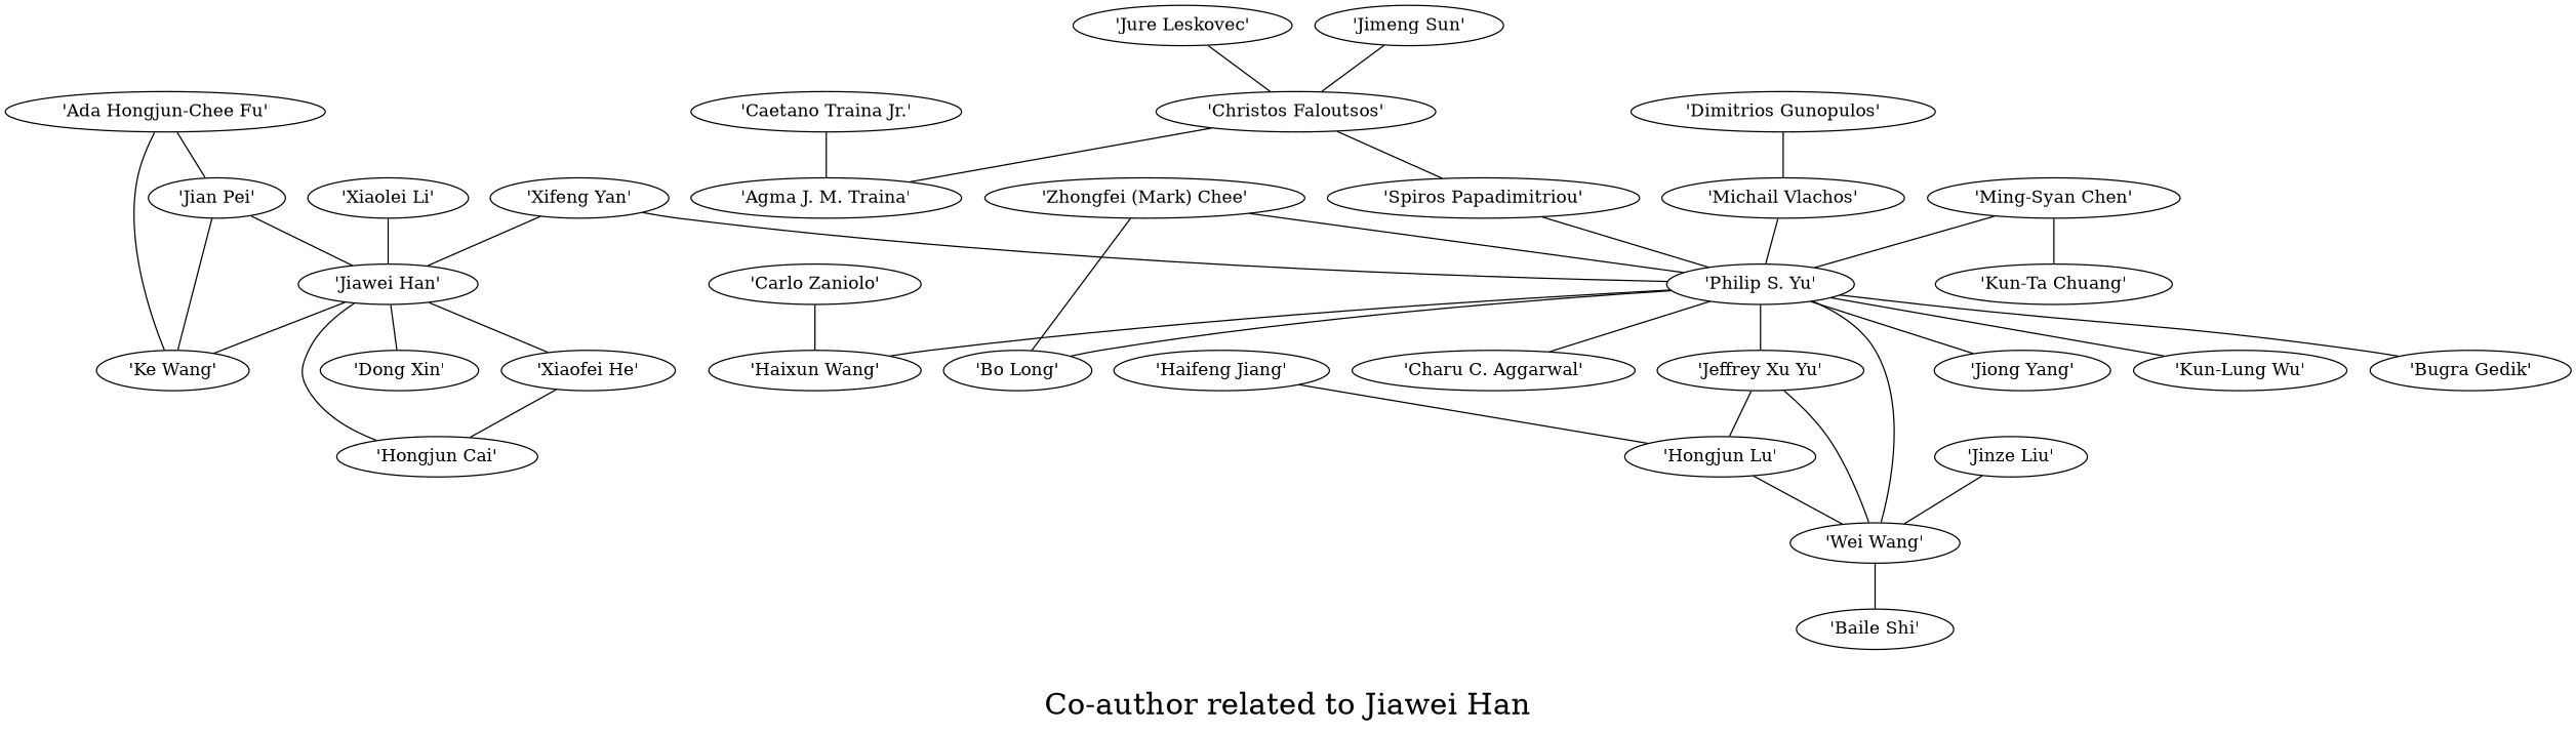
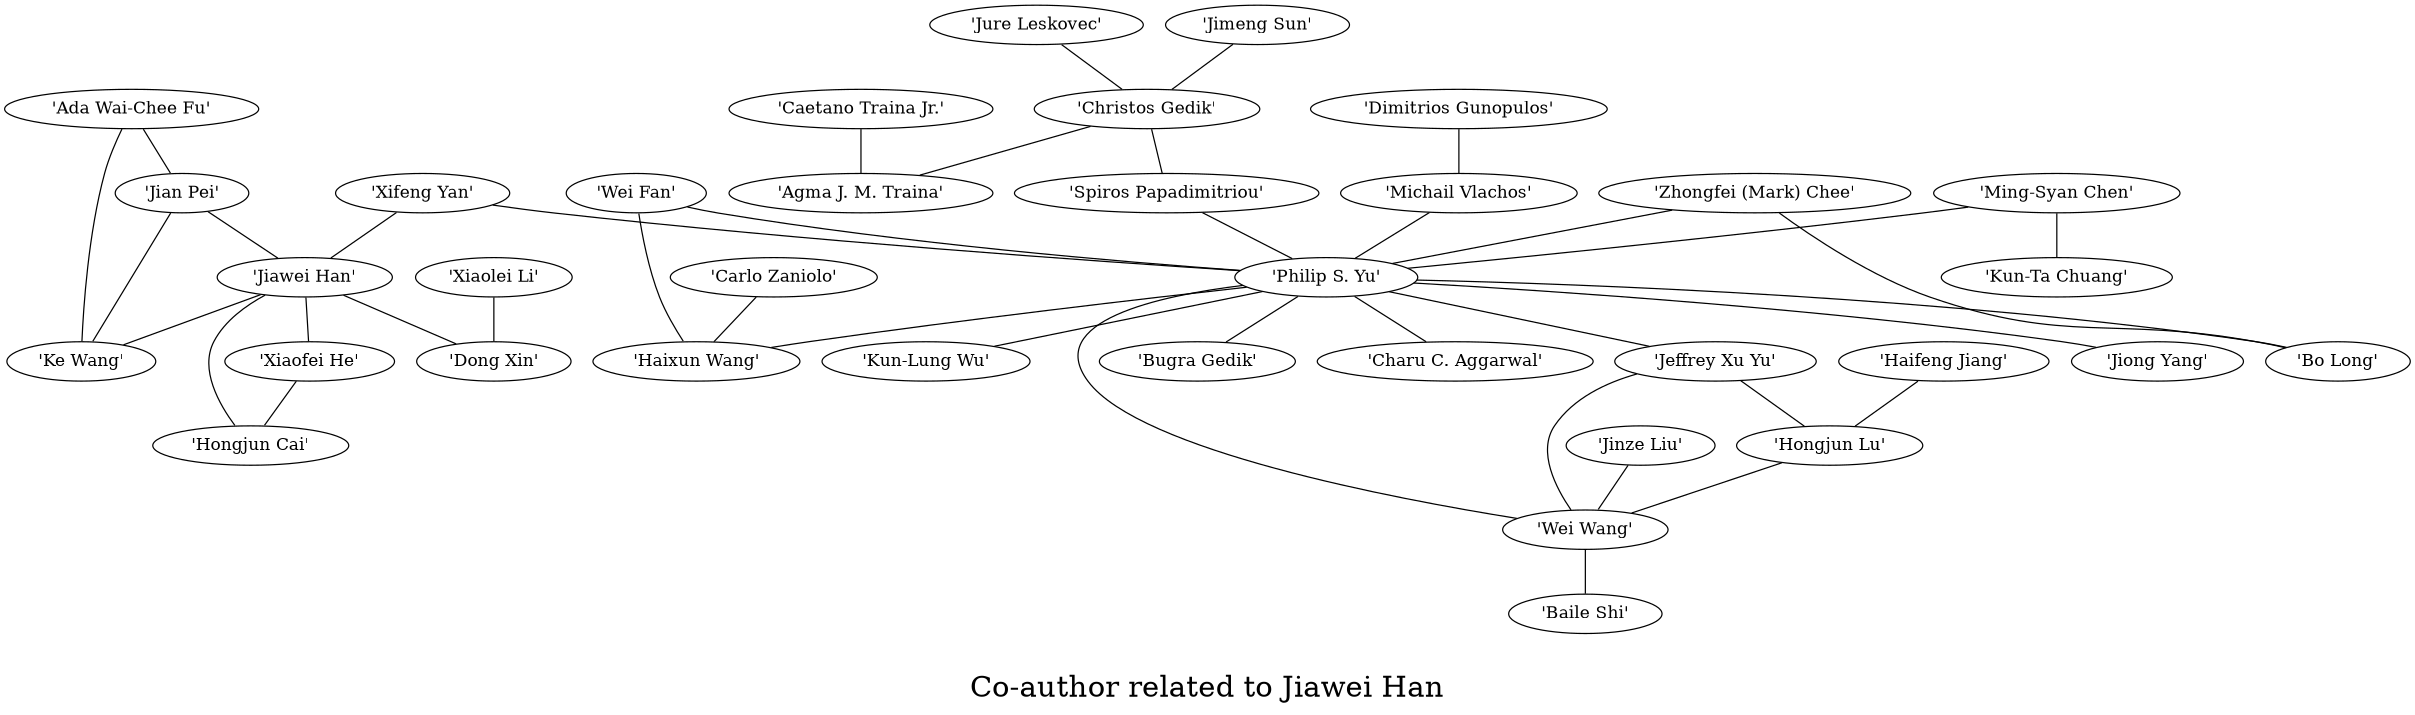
  graph {
    fontsize=24
    label="\nCo-author related to Jiawei Han\n"
    splines=true
    node [shape=ellipse]
    n1 [height=0.3 label="'Jiawei Han'" width=0.3]
    n2 [height=0.3 label="'Ke Wang'" width=0.3]
    n3 [height=0.3 label="'Xiaofei He'" width=0.3]
    n4 [height=0.3 label="'Hongjun Cai'" width=0.3]
    n5 [height=0.3 label="'Dong Xin'" width=0.3]
-   n6 [height=0.3 label="'Christos Faloutsos'" width=0.3]
+   n6 [height=0.3 label="'Christos Gedik'" width=0.3]
    n7 [height=0.3 label="'Agma J. M. Traina'" width=0.3]
    n8 [height=0.3 label="'Spiros Papadimitriou'" width=0.3]
    n9 [height=0.3 label="'Philip S. Yu'" width=0.3]
    n10 [height=0.3 label="'Jure Leskovec'" width=0.3]
    n11 [height=0.3 label="'Jimeng Sun'" width=0.3]
    n12 [height=0.3 label="'Wei Wang'" width=0.3]
    n13 [height=0.3 label="'Baile Shi'" width=0.3]
    n14 [height=0.3 label="'Jiong Yang'" width=0.3]
    n15 [height=0.3 label="'Jinze Liu'" width=0.3]
    n16 [height=0.3 label="'Haixun Wang'" width=0.3]
    n17 [height=0.3 label="'Bo Long'" width=0.3]
    n18 [height=0.3 label="'Jeffrey Xu Yu'" width=0.3]
    n19 [height=0.3 label="'Kun-Lung Wu'" width=0.3]
    n20 [height=0.3 label="'Bugra Gedik'" width=0.3]
    n21 [height=0.3 label="'Charu C. Aggarwal'" width=0.3]
    n22 [height=0.3 label="'Hongjun Lu'" width=0.3]
    n23 [height=0.3 label="'Xifeng Yan'" width=0.3]
    n24 [height=0.3 label="'Ming-Syan Chen'" width=0.3]
    n25 [height=0.3 label="'Kun-Ta Chuang'" width=0.3]
    n26 [height=0.3 label="'Jian Pei'" width=0.3]
-   n27 [height=0.3 label="'Ada Hongjun-Chee Fu'" width=0.3]
+   n27 [height=0.3 label="'Ada Wai-Chee Fu'" width=0.3]
    n28 [height=0.3 label="'Michail Vlachos'" width=0.3]
    n29 [height=0.3 label="'Dimitrios Gunopulos'" width=0.3]
    n30 [height=0.3 label="'Carlo Zaniolo'" width=0.3]
    n31 [height=0.3 label="'Caetano Traina Jr.'" width=0.3]
    n32 [height=0.3 label="'Haifeng Jiang'" width=0.3]
    n33 [height=0.3 label="'Zhongfei (Mark) Chee'" width=0.3]
    n34 [height=0.3 label="'Xiaolei Li'" width=0.3]
+   n35 [height=0.3 label="'Wei Fan'" width=0.3]
    n1 -- n2
    n1 -- n3
    n1 -- n4
    n1 -- n5
    n3 -- n4
    n6 -- n7
    n6 -- n8
    n8 -- n9
    n9 -- n12
    n9 -- n14
    n9 -- n16
    n9 -- n17
    n9 -- n18
    n9 -- n19
    n9 -- n20
    n9 -- n21
    n10 -- n6
    n11 -- n6
    n12 -- n13
    n15 -- n12
    n18 -- n12
    n18 -- n22
    n22 -- n12
    n23 -- n1
    n23 -- n9
    n24 -- n9
    n24 -- n25
    n26 -- n1
    n26 -- n2
    n27 -- n2
    n27 -- n26
    n28 -- n9
    n29 -- n28
    n30 -- n16
    n31 -- n7
    n32 -- n22
    n33 -- n9
    n33 -- n17
-   n34 -- n1
+   n34 -- n5
+   n35 -- n9
+   n35 -- n16
  }
